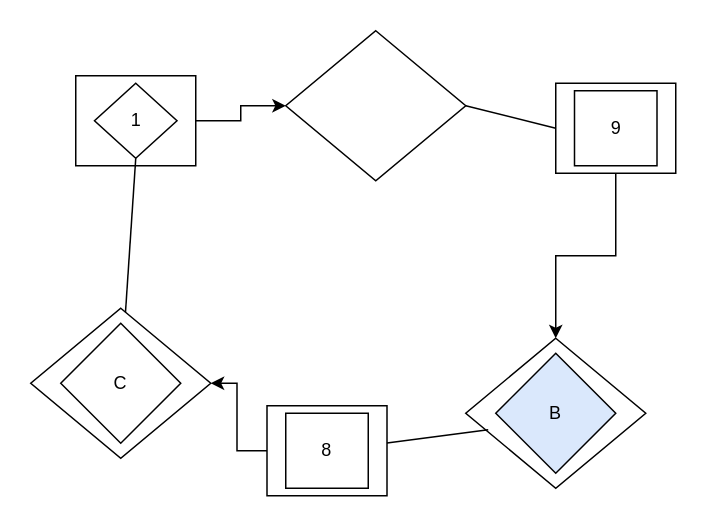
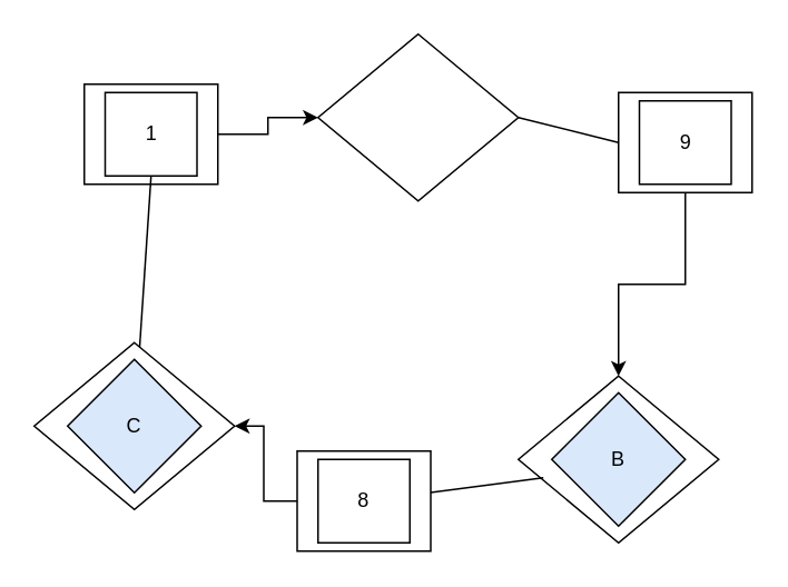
  <mxCell id="0" />
  <mxCell id="1" parent="0" />
  <mxCell id="2" style="edgeStyle=orthogonalEdgeStyle;rounded=0;orthogonalLoop=1;jettySize=auto;html=1;exitX=0.5;exitY=1;exitDx=0;exitDy=0;entryX=0.5;entryY=0;entryDx=0;entryDy=0;" edge="1" parent="1" source="3" target="12"><mxGeometry relative="1" as="geometry" /></mxCell>
  <mxCell id="3" value="" style="rounded=0;whiteSpace=wrap;html=1;" vertex="1" parent="1"><mxGeometry x="370" y="55" width="80" height="60" as="geometry" /></mxCell>
  <mxCell id="4" value="9" style="rounded=0;whiteSpace=wrap;html=1;" vertex="1" parent="1"><mxGeometry x="382.5" y="60" width="55" height="50" as="geometry" /></mxCell>
  <mxCell id="5" style="edgeStyle=orthogonalEdgeStyle;rounded=0;orthogonalLoop=1;jettySize=auto;html=1;exitX=0;exitY=0.5;exitDx=0;exitDy=0;entryX=1;entryY=0.5;entryDx=0;entryDy=0;" edge="1" parent="1" source="6" target="14"><mxGeometry relative="1" as="geometry" /></mxCell>
  <mxCell id="6" value="" style="rounded=0;whiteSpace=wrap;html=1;" vertex="1" parent="1"><mxGeometry x="177.5" y="270" width="80" height="60" as="geometry" /></mxCell>
  <mxCell id="7" value="8" style="rounded=0;whiteSpace=wrap;html=1;" vertex="1" parent="1"><mxGeometry x="190" y="275" width="55" height="50" as="geometry" /></mxCell>
  <mxCell id="8" style="edgeStyle=orthogonalEdgeStyle;rounded=0;orthogonalLoop=1;jettySize=auto;html=1;exitX=1;exitY=0.5;exitDx=0;exitDy=0;" edge="1" parent="1" source="9" target="11"><mxGeometry relative="1" as="geometry" /></mxCell>
  <mxCell id="9" value="" style="rounded=0;whiteSpace=wrap;html=1;" vertex="1" parent="1"><mxGeometry x="50" y="50" width="80" height="60" as="geometry" /></mxCell>
- <mxCell id="10" value="1" style="rhombus;whiteSpace=wrap;html=1;" vertex="1" parent="1"><mxGeometry x="62.5" y="55" width="55" height="50" as="geometry" /></mxCell>
+ <mxCell id="10" value="1" style="rounded=0;whiteSpace=wrap;html=1;" vertex="1" parent="1"><mxGeometry x="62.5" y="55" width="55" height="50" as="geometry" /></mxCell>
  <mxCell id="11" value="" style="rhombus;whiteSpace=wrap;html=1;" vertex="1" parent="1"><mxGeometry x="190" y="20" width="120" height="100" as="geometry" /></mxCell>
  <mxCell id="12" value="" style="rhombus;whiteSpace=wrap;html=1;" vertex="1" parent="1"><mxGeometry x="310" y="225" width="120" height="100" as="geometry" /></mxCell>
  <mxCell id="13" value="B" style="rhombus;whiteSpace=wrap;html=1;fillColor=#dae8fc;" vertex="1" parent="1"><mxGeometry x="330" y="235" width="80" height="80" as="geometry" /></mxCell>
  <mxCell id="14" value="" style="rhombus;whiteSpace=wrap;html=1;" vertex="1" parent="1"><mxGeometry x="20" y="205" width="120" height="100" as="geometry" /></mxCell>
- <mxCell id="15" value="C" style="rhombus;whiteSpace=wrap;html=1;" vertex="1" parent="1"><mxGeometry x="40" y="215" width="80" height="80" as="geometry" /></mxCell>
+ <mxCell id="15" value="C" style="rhombus;whiteSpace=wrap;html=1;fillColor=#dae8fc;" vertex="1" parent="1"><mxGeometry x="40" y="215" width="80" height="80" as="geometry" /></mxCell>
  <mxCell id="16" value="" style="endArrow=none;html=1;exitX=1;exitY=0.5;exitDx=0;exitDy=0;entryX=0;entryY=0.5;entryDx=0;entryDy=0;" edge="1" parent="1" source="11" target="3"><mxGeometry width="50" height="50" relative="1" as="geometry"><mxPoint x="330" y="195" as="sourcePoint" /><mxPoint x="380" y="145" as="targetPoint" /></mxGeometry></mxCell>
  <mxCell id="17" value="" style="endArrow=none;html=1;entryX=0.5;entryY=1;entryDx=0;entryDy=0;" edge="1" parent="1" source="14" target="10"><mxGeometry width="50" height="50" relative="1" as="geometry"><mxPoint x="120" y="205" as="sourcePoint" /><mxPoint x="170" y="155" as="targetPoint" /></mxGeometry></mxCell>
  <mxCell id="18" value="" style="endArrow=none;html=1;entryX=0.125;entryY=0.61;entryDx=0;entryDy=0;entryPerimeter=0;" edge="1" parent="1" source="6" target="12"><mxGeometry width="50" height="50" relative="1" as="geometry"><mxPoint x="280" y="285" as="sourcePoint" /><mxPoint x="330" y="235" as="targetPoint" /></mxGeometry></mxCell>
